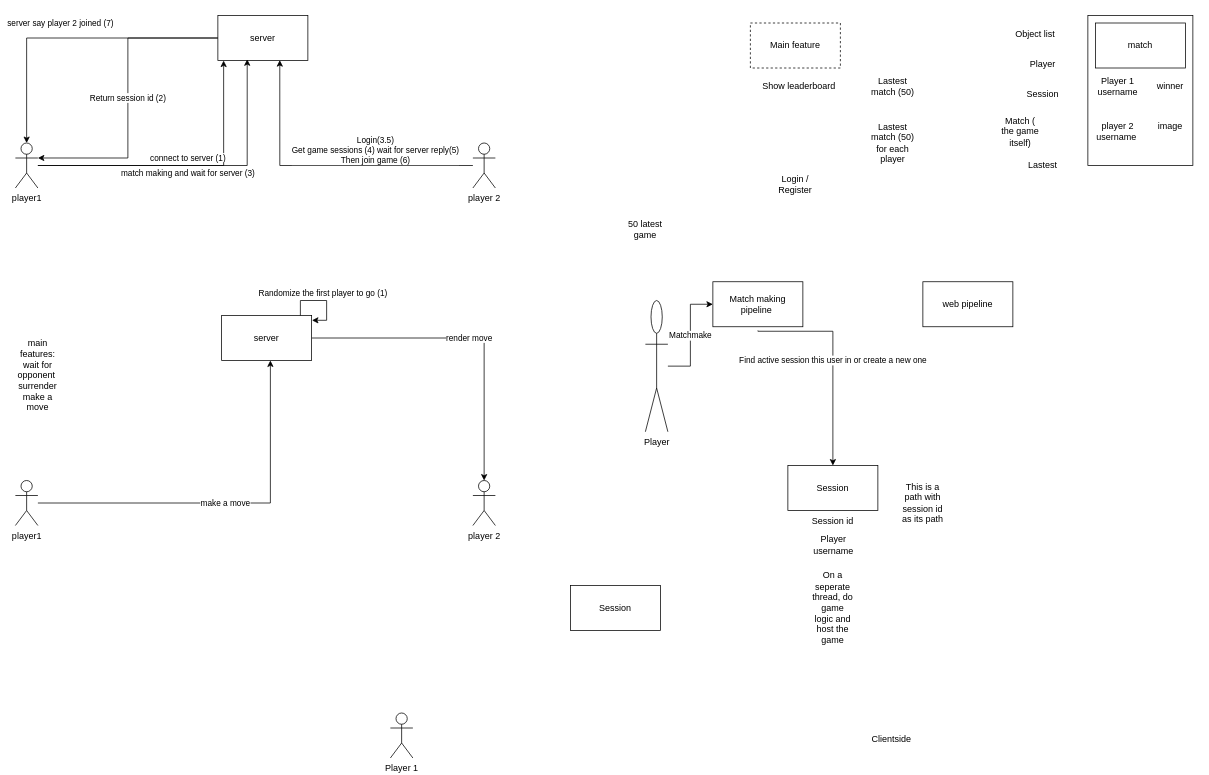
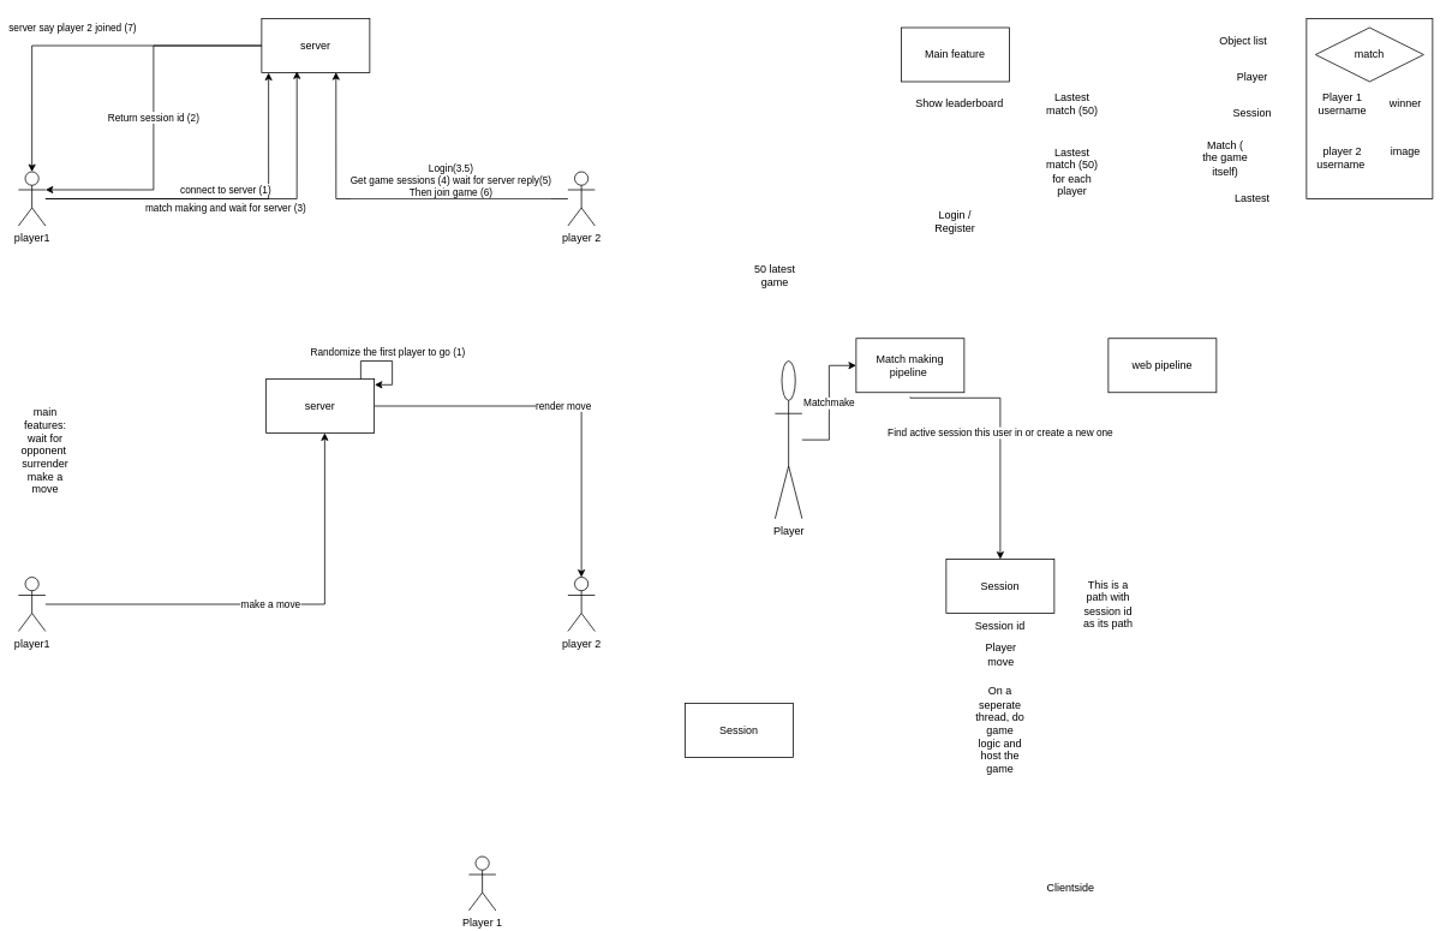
  <mxCell id="0" />
  <mxCell id="1" parent="0" />
  <mxCell id="2" value="player1" style="shape=umlActor;verticalLabelPosition=bottom;verticalAlign=top;html=1;outlineConnect=0;" parent="1" vertex="1"><mxGeometry x="20" y="190" width="30" height="60" as="geometry" /></mxCell>
  <mxCell id="3" value="player 2" style="shape=umlActor;verticalLabelPosition=bottom;verticalAlign=top;html=1;outlineConnect=0;" parent="1" vertex="1"><mxGeometry x="630" y="190" width="30" height="60" as="geometry" /></mxCell>
  <mxCell id="4" value="server say player 2 joined (7)" style="edgeStyle=orthogonalEdgeStyle;rounded=0;orthogonalLoop=1;jettySize=auto;html=1;" parent="1" source="5" target="2" edge="1"><mxGeometry x="0.063" y="-20" relative="1" as="geometry"><mxPoint as="offset" /></mxGeometry></mxCell>
  <mxCell id="5" value="server" style="rounded=0;whiteSpace=wrap;html=1;" parent="1" vertex="1"><mxGeometry x="290" y="20" width="120" height="60" as="geometry" /></mxCell>
  <mxCell id="6" value="connect to server (1)" style="edgeStyle=orthogonalEdgeStyle;rounded=0;orthogonalLoop=1;jettySize=auto;html=1;entryX=0.064;entryY=1.002;entryDx=0;entryDy=0;entryPerimeter=0;" parent="1" source="2" target="5" edge="1"><mxGeometry x="0.032" y="10" relative="1" as="geometry"><mxPoint as="offset" /></mxGeometry></mxCell>
  <mxCell id="7" value="Return session id (2)" style="edgeStyle=orthogonalEdgeStyle;rounded=0;orthogonalLoop=1;jettySize=auto;html=1;entryX=1;entryY=0.333;entryDx=0;entryDy=0;entryPerimeter=0;" parent="1" source="5" target="2" edge="1"><mxGeometry relative="1" as="geometry" /></mxCell>
  <mxCell id="8" value="match making and wait for server (3)" style="edgeStyle=orthogonalEdgeStyle;rounded=0;orthogonalLoop=1;jettySize=auto;html=1;entryX=0.326;entryY=0.974;entryDx=0;entryDy=0;entryPerimeter=0;" parent="1" source="2" target="5" edge="1"><mxGeometry x="-0.049" y="-10" relative="1" as="geometry"><mxPoint as="offset" /></mxGeometry></mxCell>
  <mxCell id="9" value="&lt;div&gt;Login(3.5)&lt;/div&gt;Get game sessions (4) wait for server reply(5)&lt;div&gt;Then join game (6)&lt;/div&gt;" style="edgeStyle=orthogonalEdgeStyle;rounded=0;orthogonalLoop=1;jettySize=auto;html=1;entryX=0.688;entryY=0.993;entryDx=0;entryDy=0;entryPerimeter=0;" parent="1" source="3" target="5" edge="1"><mxGeometry x="-0.346" y="-20" relative="1" as="geometry"><mxPoint as="offset" /></mxGeometry></mxCell>
  <mxCell id="10" value="render move" style="edgeStyle=orthogonalEdgeStyle;rounded=0;orthogonalLoop=1;jettySize=auto;html=1;" parent="1" source="11" target="14" edge="1"><mxGeometry relative="1" as="geometry" /></mxCell>
  <mxCell id="11" value="server" style="rounded=0;whiteSpace=wrap;html=1;" parent="1" vertex="1"><mxGeometry x="295" y="420" width="120" height="60" as="geometry" /></mxCell>
  <mxCell id="12" value="make a move" style="edgeStyle=orthogonalEdgeStyle;rounded=0;orthogonalLoop=1;jettySize=auto;html=1;" parent="1" source="13" edge="1"><mxGeometry relative="1" as="geometry"><mxPoint x="360" y="480" as="targetPoint" /><Array as="points"><mxPoint x="360" y="670" /><mxPoint x="360" y="480" /></Array></mxGeometry></mxCell>
  <mxCell id="13" value="player1" style="shape=umlActor;verticalLabelPosition=bottom;verticalAlign=top;html=1;outlineConnect=0;" parent="1" vertex="1"><mxGeometry x="20" y="640" width="30" height="60" as="geometry" /></mxCell>
  <mxCell id="14" value="player 2" style="shape=umlActor;verticalLabelPosition=bottom;verticalAlign=top;html=1;outlineConnect=0;" parent="1" vertex="1"><mxGeometry x="630" y="640" width="30" height="60" as="geometry" /></mxCell>
  <mxCell id="15" value="Randomize the first player to go (1)" style="edgeStyle=orthogonalEdgeStyle;rounded=0;orthogonalLoop=1;jettySize=auto;html=1;entryX=1.004;entryY=0.107;entryDx=0;entryDy=0;entryPerimeter=0;" parent="1" source="11" target="11" edge="1"><mxGeometry x="-0.01" y="10" relative="1" as="geometry"><Array as="points"><mxPoint x="400" y="400" /><mxPoint x="435" y="400" /><mxPoint x="435" y="426" /></Array><mxPoint as="offset" /></mxGeometry></mxCell>
  <mxCell id="16" value="main features:&lt;div&gt;wait for opponent&amp;nbsp;&lt;/div&gt;&lt;div&gt;surrender&lt;/div&gt;&lt;div&gt;make a move&lt;/div&gt;" style="text;html=1;align=center;verticalAlign=middle;whiteSpace=wrap;rounded=0;" parent="1" vertex="1"><mxGeometry x="20" y="485" width="60" height="30" as="geometry" /></mxCell>
- <mxCell id="17" value="match" style="rounded=0;whiteSpace=wrap;html=1;" vertex="1" parent="1"><mxGeometry x="1460" y="30" width="120" height="60" as="geometry" /></mxCell>
+ <mxCell id="17" value="match" style="rhombus;whiteSpace=wrap;html=1;" vertex="1" parent="1"><mxGeometry x="1460" y="30" width="120" height="60" as="geometry" /></mxCell>
  <mxCell id="18" value="Player 1 username" style="text;html=1;align=center;verticalAlign=middle;whiteSpace=wrap;rounded=0;" vertex="1" parent="1"><mxGeometry x="1460" y="100" width="60" height="30" as="geometry" /></mxCell>
  <mxCell id="19" value="player 2 username&amp;nbsp;" style="text;html=1;align=center;verticalAlign=middle;whiteSpace=wrap;rounded=0;" vertex="1" parent="1"><mxGeometry x="1460" y="160" width="60" height="30" as="geometry" /></mxCell>
  <mxCell id="20" value="winner" style="text;html=1;align=center;verticalAlign=middle;whiteSpace=wrap;rounded=0;" vertex="1" parent="1"><mxGeometry x="1530" y="100" width="60" height="30" as="geometry" /></mxCell>
  <mxCell id="21" value="image&lt;div&gt;&lt;br&gt;&lt;/div&gt;" style="text;html=1;align=center;verticalAlign=middle;whiteSpace=wrap;rounded=0;" vertex="1" parent="1"><mxGeometry x="1530" y="160" width="60" height="30" as="geometry" /></mxCell>
  <mxCell id="22" value="50 latest game" style="text;html=1;align=center;verticalAlign=middle;whiteSpace=wrap;rounded=0;" vertex="1" parent="1"><mxGeometry x="830" y="290" width="60" height="30" as="geometry" /></mxCell>
- <mxCell id="23" value="Main feature" style="rounded=0;whiteSpace=wrap;html=1;dashed=1;" vertex="1" parent="1"><mxGeometry x="1000" y="30" width="120" height="60" as="geometry" /></mxCell>
+ <mxCell id="23" value="Main feature" style="rounded=0;whiteSpace=wrap;html=1;" vertex="1" parent="1"><mxGeometry x="1000" y="30" width="120" height="60" as="geometry" /></mxCell>
  <mxCell id="24" value="Show leaderboard" style="text;html=1;align=center;verticalAlign=middle;whiteSpace=wrap;rounded=0;" vertex="1" parent="1"><mxGeometry x="1010" y="100" width="110" height="30" as="geometry" /></mxCell>
  <mxCell id="25" value="Login / Register" style="text;html=1;align=center;verticalAlign=middle;whiteSpace=wrap;rounded=0;" vertex="1" parent="1"><mxGeometry x="1030" y="230" width="60" height="30" as="geometry" /></mxCell>
  <mxCell id="26" value="Lastest match (50)" style="text;html=1;align=center;verticalAlign=middle;whiteSpace=wrap;rounded=0;" vertex="1" parent="1"><mxGeometry x="1160" y="100" width="60" height="30" as="geometry" /></mxCell>
  <mxCell id="27" value="Lastest match (50) for each player" style="text;html=1;align=center;verticalAlign=middle;whiteSpace=wrap;rounded=0;" vertex="1" parent="1"><mxGeometry x="1160" y="150" width="60" height="80" as="geometry" /></mxCell>
  <mxCell id="28" value="Find active session this user in or create a new one" style="edgeStyle=orthogonalEdgeStyle;rounded=0;orthogonalLoop=1;jettySize=auto;html=1;entryX=0.5;entryY=0;entryDx=0;entryDy=0;" edge="1" parent="1" target="33"><mxGeometry relative="1" as="geometry"><mxPoint x="1010" y="440" as="sourcePoint" /><Array as="points"><mxPoint x="1110" y="441" /></Array></mxGeometry></mxCell>
  <mxCell id="29" value="Match making pipeline&amp;nbsp;" style="rounded=0;whiteSpace=wrap;html=1;" vertex="1" parent="1"><mxGeometry x="950" y="375" width="120" height="60" as="geometry" /></mxCell>
  <mxCell id="30" value="web pipeline" style="rounded=0;whiteSpace=wrap;html=1;" vertex="1" parent="1"><mxGeometry x="1230" y="375" width="120" height="60" as="geometry" /></mxCell>
  <mxCell id="31" value="Matchmake" style="edgeStyle=orthogonalEdgeStyle;rounded=0;orthogonalLoop=1;jettySize=auto;html=1;" edge="1" parent="1" source="32" target="29"><mxGeometry relative="1" as="geometry" /></mxCell>
  <mxCell id="32" value="Player" style="shape=umlActor;verticalLabelPosition=bottom;verticalAlign=top;html=1;outlineConnect=0;" vertex="1" parent="1"><mxGeometry x="860" y="400" width="30" height="175" as="geometry" /></mxCell>
  <mxCell id="33" value="Session" style="rounded=0;whiteSpace=wrap;html=1;" vertex="1" parent="1"><mxGeometry x="1050" y="620" width="120" height="60" as="geometry" /></mxCell>
  <mxCell id="34" value="Session id" style="text;html=1;align=center;verticalAlign=middle;whiteSpace=wrap;rounded=0;" vertex="1" parent="1"><mxGeometry x="1079.5" y="680" width="60" height="30" as="geometry" /></mxCell>
- <mxCell id="35" value="Player username" style="text;html=1;align=center;verticalAlign=middle;whiteSpace=wrap;rounded=0;" vertex="1" parent="1"><mxGeometry x="1080.5" y="711" width="60" height="30" as="geometry" /></mxCell>
+ <mxCell id="35" value="Player move" style="text;html=1;align=center;verticalAlign=middle;whiteSpace=wrap;rounded=0;" vertex="1" parent="1"><mxGeometry x="1080.5" y="711" width="60" height="30" as="geometry" /></mxCell>
  <mxCell id="36" value="This is a path with session id as its path" style="text;html=1;align=center;verticalAlign=middle;whiteSpace=wrap;rounded=0;" vertex="1" parent="1"><mxGeometry x="1200" y="655" width="60" height="30" as="geometry" /></mxCell>
  <mxCell id="37" value="Session" style="rounded=0;whiteSpace=wrap;html=1;" vertex="1" parent="1"><mxGeometry x="760" y="780" width="120" height="60" as="geometry" /></mxCell>
  <mxCell id="38" value="Player 1" style="shape=umlActor;verticalLabelPosition=bottom;verticalAlign=top;html=1;outlineConnect=0;" vertex="1" parent="1"><mxGeometry x="520" y="950" width="30" height="60" as="geometry" /></mxCell>
  <mxCell id="39" value="On a seperate thread, do game logic and host the game" style="text;html=1;align=center;verticalAlign=middle;whiteSpace=wrap;rounded=0;" vertex="1" parent="1"><mxGeometry x="1080" y="795" width="60" height="30" as="geometry" /></mxCell>
  <mxCell id="40" value="Clientside&amp;nbsp;" style="text;html=1;align=center;verticalAlign=middle;whiteSpace=wrap;rounded=0;" vertex="1" parent="1"><mxGeometry x="1160" y="970" width="60" height="30" as="geometry" /></mxCell>
  <mxCell id="41" value="Object list" style="text;html=1;align=center;verticalAlign=middle;whiteSpace=wrap;rounded=0;" vertex="1" parent="1"><mxGeometry x="1350" y="30" width="60" height="30" as="geometry" /></mxCell>
  <mxCell id="42" value="Player" style="text;html=1;align=center;verticalAlign=middle;whiteSpace=wrap;rounded=0;" vertex="1" parent="1"><mxGeometry x="1360" y="70" width="60" height="30" as="geometry" /></mxCell>
  <mxCell id="43" value="Session" style="text;html=1;align=center;verticalAlign=middle;whiteSpace=wrap;rounded=0;" vertex="1" parent="1"><mxGeometry x="1360" y="110" width="60" height="30" as="geometry" /></mxCell>
  <mxCell id="44" value="Match ( the game itself)" style="text;html=1;align=center;verticalAlign=middle;whiteSpace=wrap;rounded=0;" vertex="1" parent="1"><mxGeometry x="1330" y="160" width="60" height="30" as="geometry" /></mxCell>
  <mxCell id="45" value="" style="rounded=0;whiteSpace=wrap;html=1;fillColor=none;" vertex="1" parent="1"><mxGeometry x="1450" y="20" width="140" height="200" as="geometry" /></mxCell>
  <mxCell id="46" value="Lastest" style="text;html=1;align=center;verticalAlign=middle;whiteSpace=wrap;rounded=0;" vertex="1" parent="1"><mxGeometry x="1360" y="205" width="60" height="30" as="geometry" /></mxCell>
